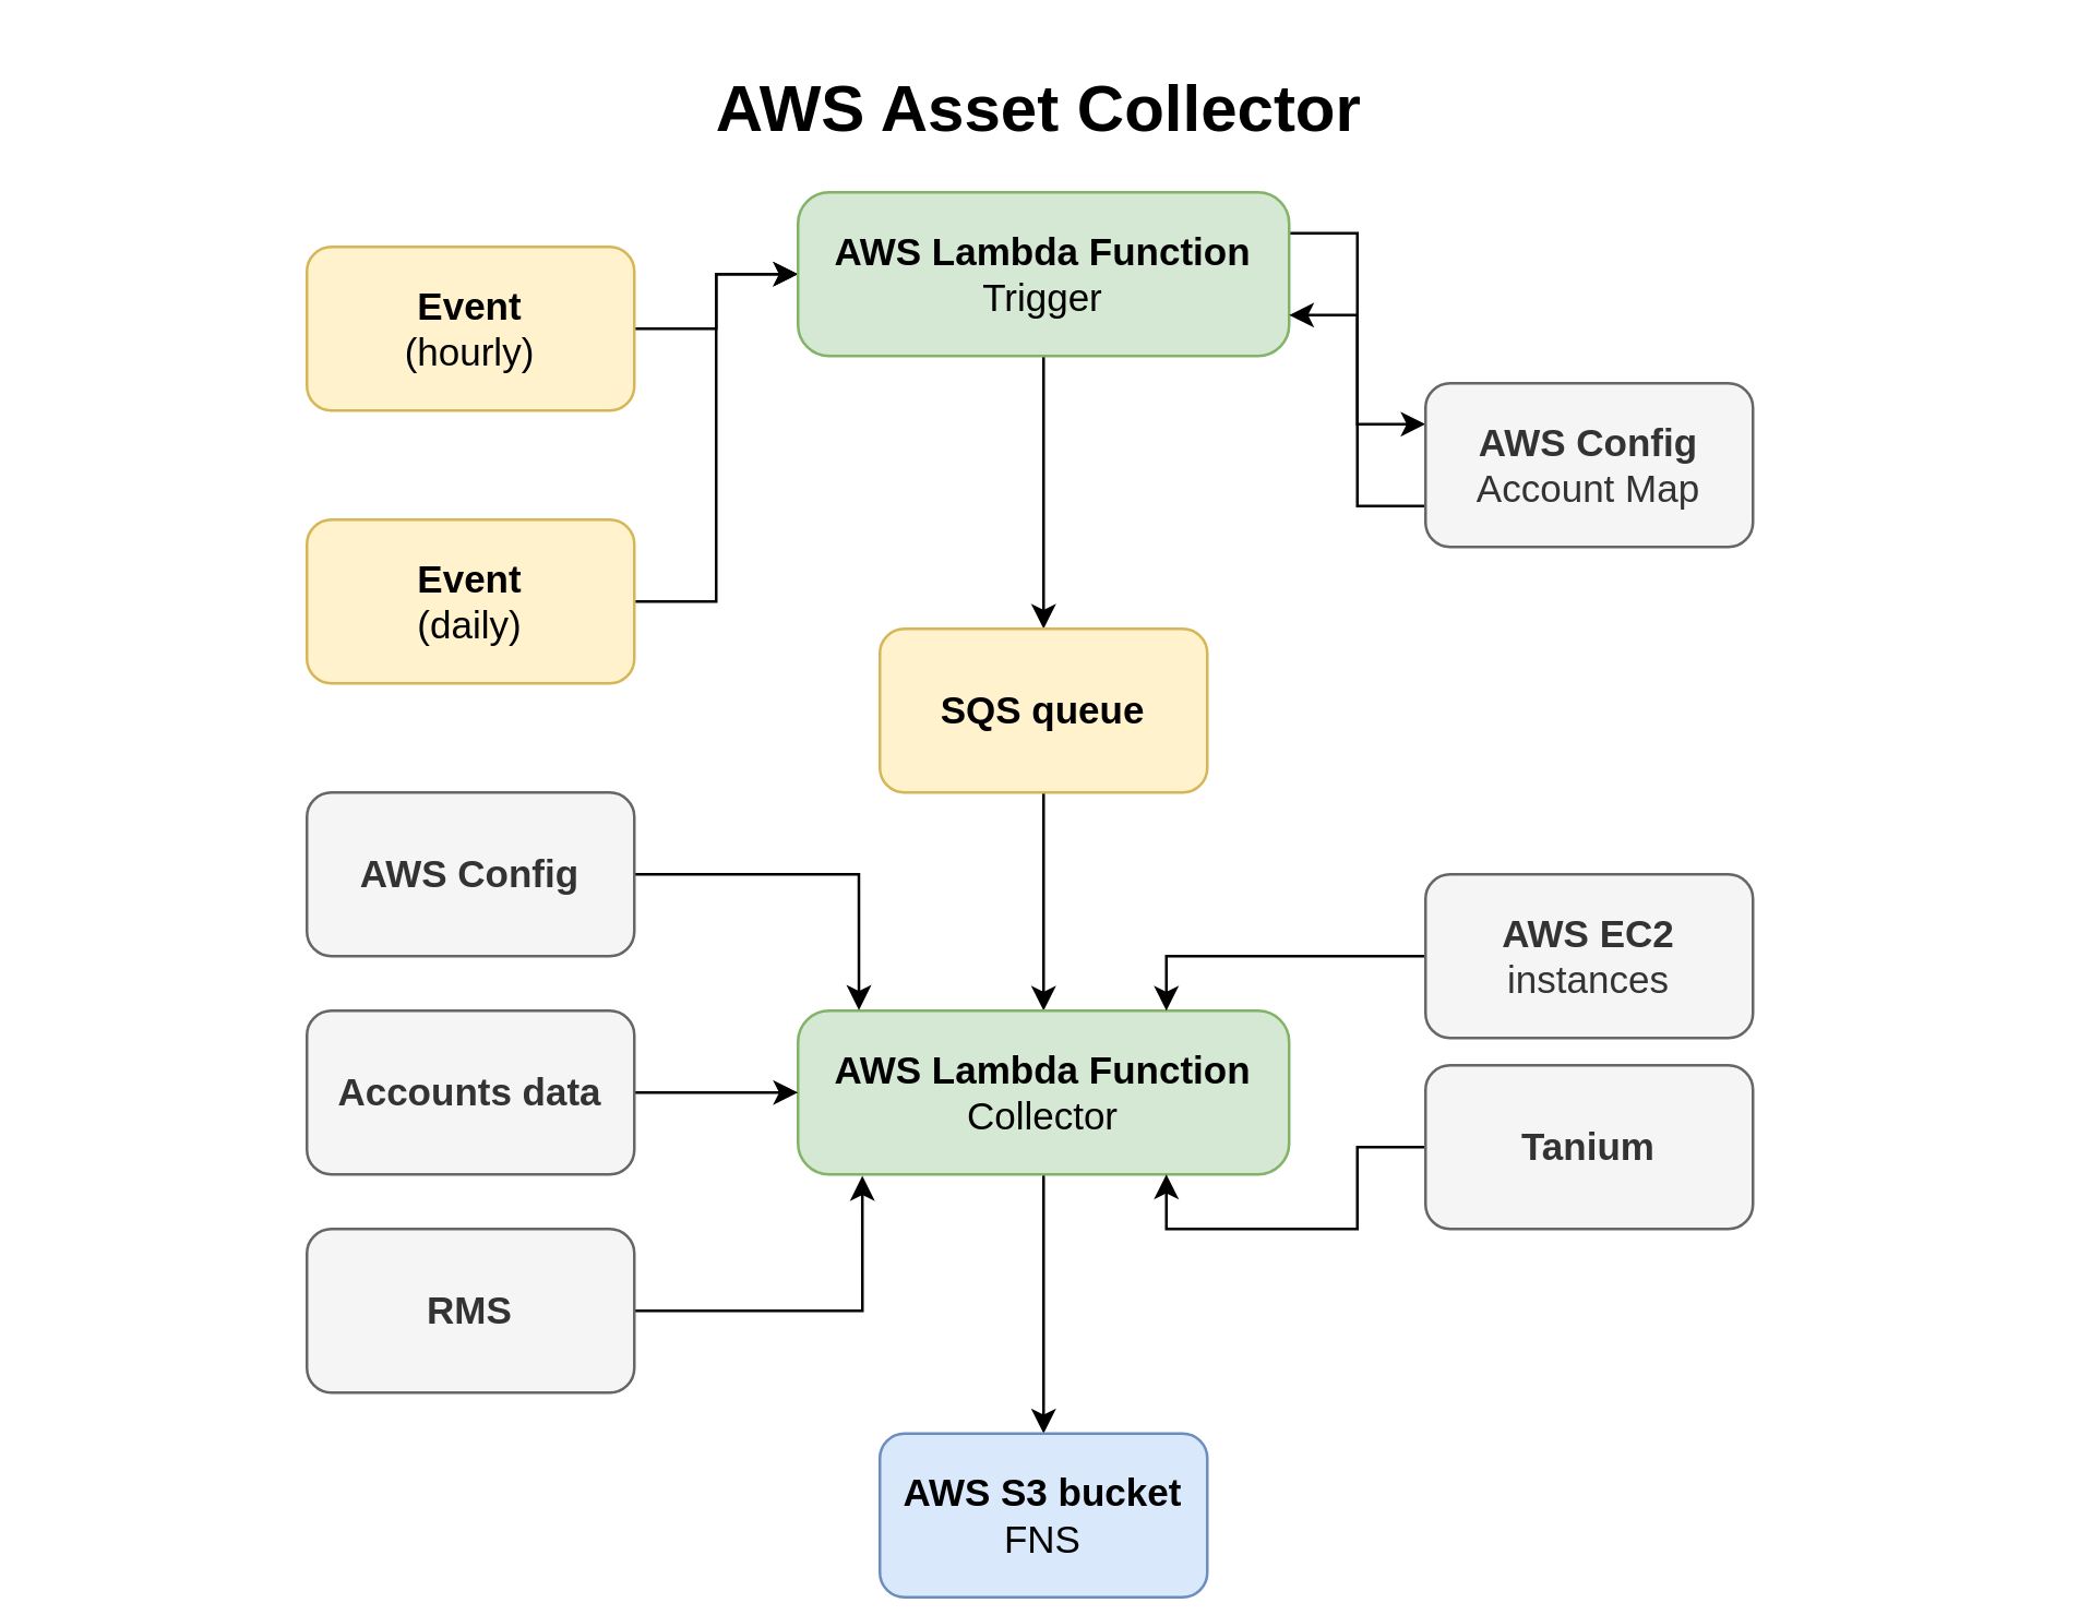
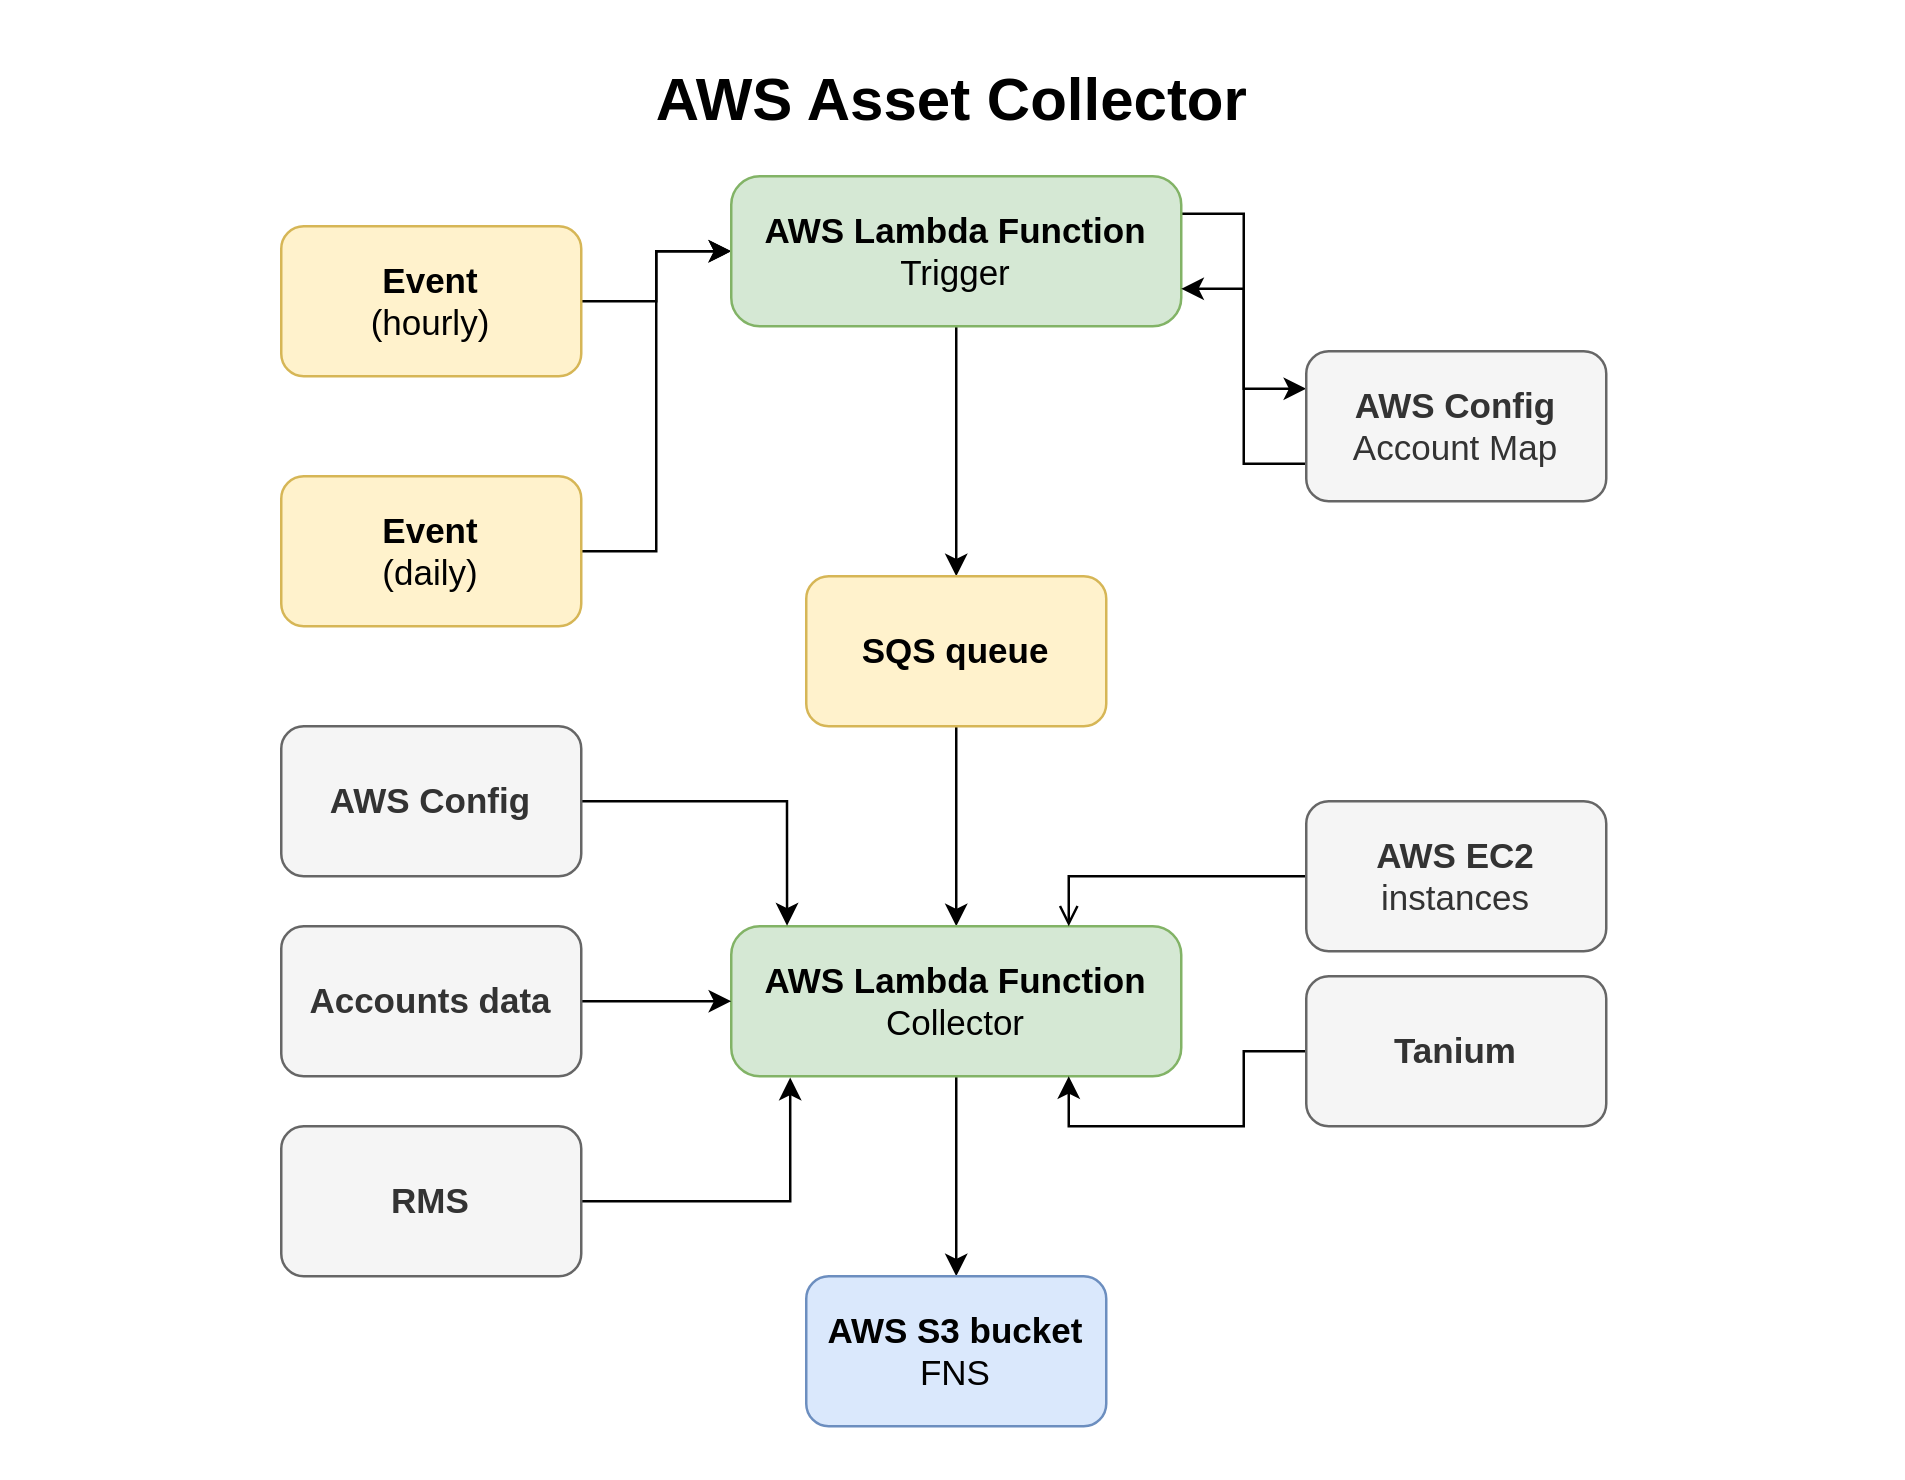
  <mxCell id="0" style=";html=1;" />
  <mxCell id="1" style=";html=1;" parent="0" />
  <mxCell id="2" value="AWS Asset Collector" style="text;strokeColor=none;fillColor=none;html=1;fontSize=24;fontStyle=1;verticalAlign=middle;align=center;resizeWidth=1;" parent="1" vertex="1"><mxGeometry x="20" y="20" width="720" height="40" as="geometry" /></mxCell>
  <mxCell id="3" style="edgeStyle=orthogonalEdgeStyle;rounded=0;orthogonalLoop=1;jettySize=auto;html=1;entryX=0;entryY=0.5;entryDx=0;entryDy=0;" edge="1" parent="1" source="4" target="9"><mxGeometry relative="1" as="geometry" /></mxCell>
  <mxCell id="4" value="&lt;font style=&quot;font-size: 14px;&quot;&gt;&lt;b&gt;Event&lt;/b&gt;&lt;br&gt;(hourly)&lt;/font&gt;" style="rounded=1;whiteSpace=wrap;html=1;fillColor=#fff2cc;strokeColor=#d6b656;" vertex="1" parent="1"><mxGeometry x="112" y="90" width="120" height="60" as="geometry" /></mxCell>
  <mxCell id="5" style="edgeStyle=orthogonalEdgeStyle;rounded=0;orthogonalLoop=1;jettySize=auto;html=1;entryX=0;entryY=0.5;entryDx=0;entryDy=0;" edge="1" parent="1" source="6" target="9"><mxGeometry relative="1" as="geometry" /></mxCell>
  <mxCell id="6" value="&lt;font style=&quot;font-size: 14px;&quot;&gt;&lt;b&gt;Event&lt;/b&gt;&lt;br&gt;(daily)&lt;/font&gt;" style="rounded=1;whiteSpace=wrap;html=1;fillColor=#fff2cc;strokeColor=#d6b656;" vertex="1" parent="1"><mxGeometry x="112" y="190" width="120" height="60" as="geometry" /></mxCell>
  <mxCell id="7" style="edgeStyle=orthogonalEdgeStyle;rounded=0;orthogonalLoop=1;jettySize=auto;html=1;exitX=1;exitY=0.25;exitDx=0;exitDy=0;entryX=0;entryY=0.25;entryDx=0;entryDy=0;" edge="1" parent="1" source="9" target="11"><mxGeometry relative="1" as="geometry" /></mxCell>
  <mxCell id="8" style="edgeStyle=orthogonalEdgeStyle;rounded=0;orthogonalLoop=1;jettySize=auto;html=1;exitX=0.5;exitY=1;exitDx=0;exitDy=0;entryX=0.5;entryY=0;entryDx=0;entryDy=0;" edge="1" parent="1" source="9" target="13"><mxGeometry relative="1" as="geometry" /></mxCell>
  <mxCell id="9" value="&lt;font style=&quot;font-size: 14px;&quot;&gt;&lt;b&gt;AWS Lambda Function&lt;/b&gt;&lt;br&gt;Trigger&lt;br&gt;&lt;/font&gt;" style="rounded=1;whiteSpace=wrap;html=1;arcSize=19;resizeWidth=1;fillColor=#d5e8d4;strokeColor=#82b366;" vertex="1" parent="1"><mxGeometry x="292" y="70" width="180" height="60" as="geometry" /></mxCell>
  <mxCell id="10" style="edgeStyle=orthogonalEdgeStyle;rounded=0;orthogonalLoop=1;jettySize=auto;html=1;exitX=0;exitY=0.75;exitDx=0;exitDy=0;entryX=1;entryY=0.75;entryDx=0;entryDy=0;" edge="1" parent="1" source="11" target="9"><mxGeometry relative="1" as="geometry" /></mxCell>
  <mxCell id="11" value="&lt;font style=&quot;font-size: 14px;&quot;&gt;&lt;b&gt;AWS Config&lt;/b&gt;&lt;br&gt;Account Map&lt;/font&gt;" style="rounded=1;whiteSpace=wrap;html=1;fillColor=#f5f5f5;fontColor=#333333;strokeColor=#666666;" vertex="1" parent="1"><mxGeometry x="522" y="140" width="120" height="60" as="geometry" /></mxCell>
  <mxCell id="12" style="edgeStyle=orthogonalEdgeStyle;rounded=0;orthogonalLoop=1;jettySize=auto;html=1;exitX=0.5;exitY=1;exitDx=0;exitDy=0;entryX=0.5;entryY=0;entryDx=0;entryDy=0;" edge="1" parent="1" source="13" target="15"><mxGeometry relative="1" as="geometry" /></mxCell>
  <mxCell id="13" value="&lt;b&gt;&lt;font style=&quot;font-size: 14px;&quot;&gt;SQS queue&lt;/font&gt;&lt;/b&gt;" style="rounded=1;whiteSpace=wrap;html=1;fillColor=#fff2cc;strokeColor=#d6b656;" vertex="1" parent="1"><mxGeometry x="322" y="230" width="120" height="60" as="geometry" /></mxCell>
  <mxCell id="14" style="edgeStyle=orthogonalEdgeStyle;rounded=0;orthogonalLoop=1;jettySize=auto;html=1;exitX=0.5;exitY=1;exitDx=0;exitDy=0;entryX=0.5;entryY=0;entryDx=0;entryDy=0;" edge="1" parent="1" source="15" target="16"><mxGeometry relative="1" as="geometry" /></mxCell>
  <mxCell id="15" value="&lt;font style=&quot;font-size: 14px;&quot;&gt;&lt;b&gt;AWS Lambda Function&lt;/b&gt;&lt;br&gt;Collector&lt;br&gt;&lt;/font&gt;" style="rounded=1;whiteSpace=wrap;html=1;arcSize=19;resizeWidth=1;fillColor=#d5e8d4;strokeColor=#82b366;" vertex="1" parent="1"><mxGeometry x="292" y="370" width="180" height="60" as="geometry" /></mxCell>
- <mxCell id="16" value="&lt;font style=&quot;font-size: 14px;&quot;&gt;&lt;b&gt;AWS S3 bucket&lt;/b&gt;&lt;br&gt;FNS&lt;/font&gt;" style="rounded=1;whiteSpace=wrap;html=1;fillColor=#dae8fc;strokeColor=#6c8ebf;" vertex="1" parent="1"><mxGeometry x="322" y="525" width="120" height="60" as="geometry" /></mxCell>
+ <mxCell id="16" value="&lt;font style=&quot;font-size: 14px;&quot;&gt;&lt;b&gt;AWS S3 bucket&lt;/b&gt;&lt;br&gt;FNS&lt;/font&gt;" style="rounded=1;whiteSpace=wrap;html=1;fillColor=#dae8fc;strokeColor=#6c8ebf;" vertex="1" parent="1"><mxGeometry x="322" y="510" width="120" height="60" as="geometry" /></mxCell>
  <mxCell id="17" style="edgeStyle=orthogonalEdgeStyle;rounded=0;orthogonalLoop=1;jettySize=auto;html=1;entryX=0.124;entryY=-0.004;entryDx=0;entryDy=0;entryPerimeter=0;" edge="1" parent="1" source="18" target="15"><mxGeometry relative="1" as="geometry" /></mxCell>
  <mxCell id="18" value="&lt;b&gt;&lt;font style=&quot;font-size: 14px;&quot;&gt;AWS Config&lt;/font&gt;&lt;/b&gt;" style="rounded=1;whiteSpace=wrap;html=1;fillColor=#f5f5f5;fontColor=#333333;strokeColor=#666666;" vertex="1" parent="1"><mxGeometry x="112" y="290" width="120" height="60" as="geometry" /></mxCell>
  <mxCell id="19" style="edgeStyle=orthogonalEdgeStyle;rounded=0;orthogonalLoop=1;jettySize=auto;html=1;exitX=1;exitY=0.5;exitDx=0;exitDy=0;entryX=0;entryY=0.5;entryDx=0;entryDy=0;" edge="1" parent="1" source="20" target="15"><mxGeometry relative="1" as="geometry" /></mxCell>
  <mxCell id="20" value="&lt;b&gt;&lt;font style=&quot;font-size: 14px;&quot;&gt;Accounts data&lt;/font&gt;&lt;/b&gt;" style="rounded=1;whiteSpace=wrap;html=1;fillColor=#f5f5f5;fontColor=#333333;strokeColor=#666666;" vertex="1" parent="1"><mxGeometry x="112" y="370" width="120" height="60" as="geometry" /></mxCell>
  <mxCell id="21" style="edgeStyle=orthogonalEdgeStyle;rounded=0;orthogonalLoop=1;jettySize=auto;html=1;entryX=0.131;entryY=1.009;entryDx=0;entryDy=0;entryPerimeter=0;" edge="1" parent="1" source="22" target="15"><mxGeometry relative="1" as="geometry" /></mxCell>
  <mxCell id="22" value="&lt;b&gt;&lt;font style=&quot;font-size: 14px;&quot;&gt;RMS&lt;/font&gt;&lt;/b&gt;" style="rounded=1;whiteSpace=wrap;html=1;fillColor=#f5f5f5;fontColor=#333333;strokeColor=#666666;" vertex="1" parent="1"><mxGeometry x="112" y="450" width="120" height="60" as="geometry" /></mxCell>
- <mxCell id="23" style="edgeStyle=orthogonalEdgeStyle;rounded=0;orthogonalLoop=1;jettySize=auto;html=1;exitX=0;exitY=0.5;exitDx=0;exitDy=0;entryX=0.75;entryY=0;entryDx=0;entryDy=0;" edge="1" parent="1" source="24" target="15"><mxGeometry relative="1" as="geometry" /></mxCell>
+ <mxCell id="23" style="edgeStyle=orthogonalEdgeStyle;rounded=0;orthogonalLoop=1;jettySize=auto;html=1;exitX=0;exitY=0.5;exitDx=0;exitDy=0;entryX=0.75;entryY=0;entryDx=0;entryDy=0;endArrow=open;" edge="1" parent="1" source="24" target="15"><mxGeometry relative="1" as="geometry" /></mxCell>
  <mxCell id="24" value="&lt;font style=&quot;font-size: 14px;&quot;&gt;&lt;b&gt;AWS EC2&lt;/b&gt;&lt;br&gt;instances&lt;/font&gt;" style="rounded=1;whiteSpace=wrap;html=1;fillColor=#f5f5f5;fontColor=#333333;strokeColor=#666666;" vertex="1" parent="1"><mxGeometry x="522" y="320" width="120" height="60" as="geometry" /></mxCell>
  <mxCell id="25" style="edgeStyle=orthogonalEdgeStyle;rounded=0;orthogonalLoop=1;jettySize=auto;html=1;entryX=0.75;entryY=1;entryDx=0;entryDy=0;" edge="1" parent="1" source="26" target="15"><mxGeometry relative="1" as="geometry" /></mxCell>
  <mxCell id="26" value="&lt;b&gt;&lt;font style=&quot;font-size: 14px;&quot;&gt;Tanium&lt;/font&gt;&lt;/b&gt;" style="rounded=1;whiteSpace=wrap;html=1;fillColor=#f5f5f5;fontColor=#333333;strokeColor=#666666;" vertex="1" parent="1"><mxGeometry x="522" y="390" width="120" height="60" as="geometry" /></mxCell>
